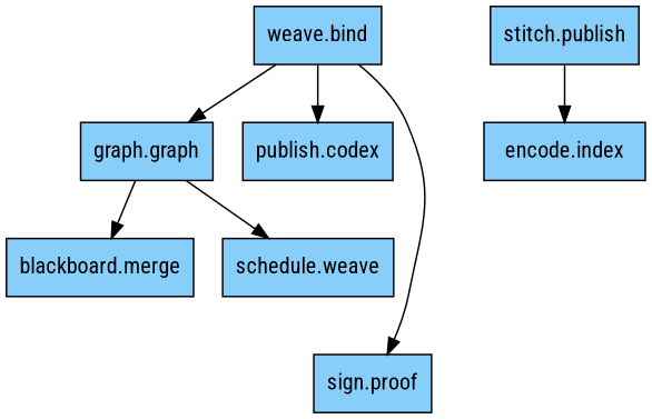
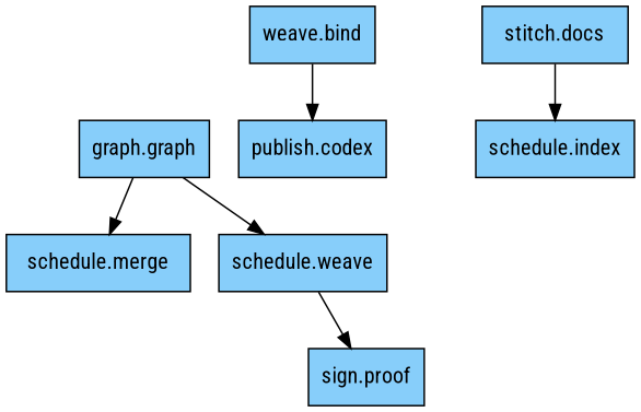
  digraph {
    fontname="Roboto Condensed"
    rankdir=TB
    node [fillcolor=lightskyblue fontname="Roboto Condensed" shape=box style=filled]
    edge [fontname="Roboto Condensed"]
    n1 [label="graph.graph"]
    "weave.bind"
    "publish.codex"
    "sign.proof"
-   "stitch.docs" [label="stitch.publish"]
-   "encode.index"
-   "blackboard.merge"
+   "stitch.docs"
+   "encode.index" [label="schedule.index"]
+   "blackboard.merge" [label="schedule.merge"]
    "schedule.weave"
    n1 -> "blackboard.merge"
    n1 -> "schedule.weave"
-   "weave.bind" -> n1
    "weave.bind" -> "publish.codex"
-   "weave.bind" -> "sign.proof"
+   "schedule.weave" -> "sign.proof"
    "stitch.docs" -> "encode.index"
  }
